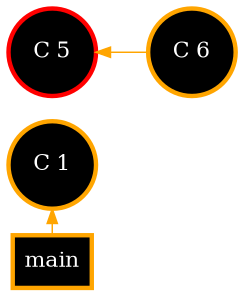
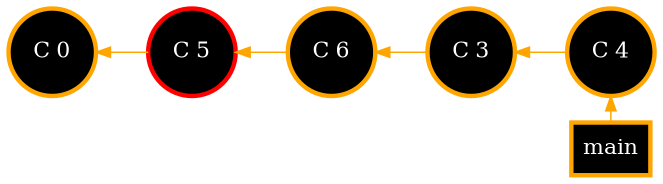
  digraph {
    rankdir=LR
    node [color=orange fillcolor=black fontcolor=white fontsize=15.0 penwidth=3 shape=circle style=filled]
    edge [color=orange dir=back]
    n1 [label=main shape=rect style="bold,filled" width=0.3]
-   n2 [label="C 1" width=0.3]
+   n2 [label="C 4" width=0.3]
+   n3 [label="C 0" width=0.3]
    n4 [color=red label="C 5" width=0.3]
    n5 [label="C 6" width=0.3]
+   n6 [label="C 3" width=0.3]
    subgraph sub_1 {
      rank=same
      n1
      n2
    }
    n2 -> n1
+   n3 -> n4
    n4 -> n5
+   n5 -> n6
+   n6 -> n2
  }
